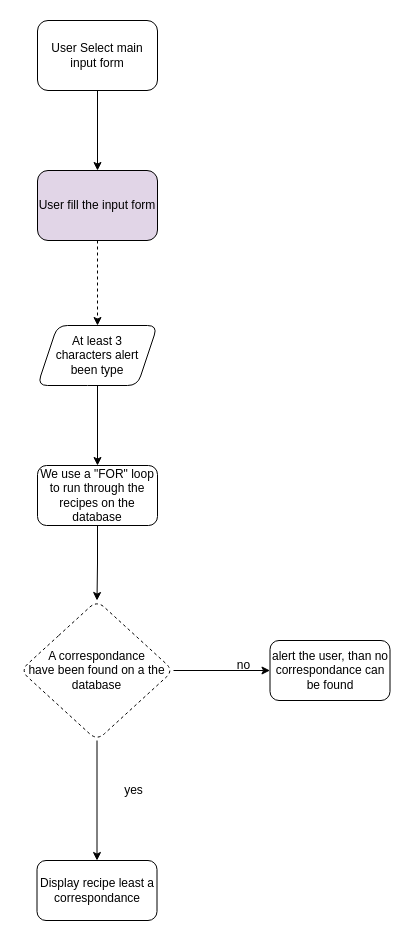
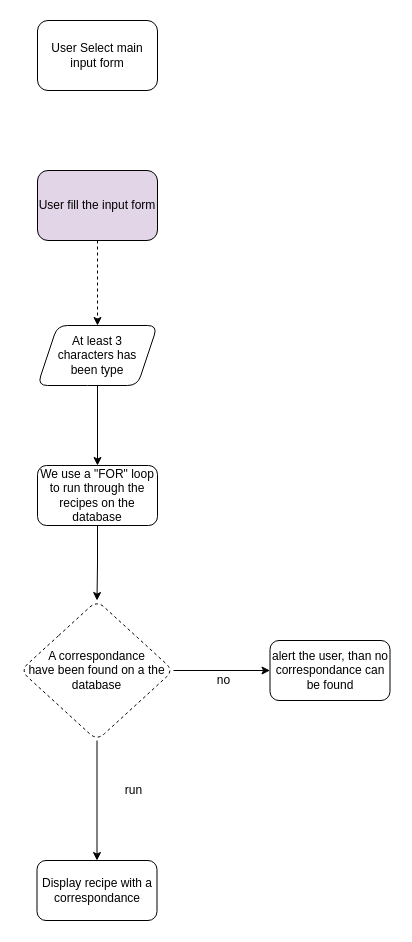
  <mxCell id="0" />
  <mxCell id="1" parent="0" />
- <mxCell id="2" value="" style="edgeStyle=orthogonalEdgeStyle;rounded=0;orthogonalLoop=1;jettySize=auto;html=1;" edge="1" parent="1" source="3" target="5"><mxGeometry relative="1" as="geometry" /></mxCell>
  <mxCell id="3" value="User Select main input form" style="rounded=1;whiteSpace=wrap;html=1;" vertex="1" parent="1"><mxGeometry x="37" y="20" width="120" height="70" as="geometry" /></mxCell>
  <mxCell id="4" value="" style="edgeStyle=orthogonalEdgeStyle;rounded=0;orthogonalLoop=1;jettySize=auto;html=1;dashed=1;" edge="1" parent="1" source="5" target="7"><mxGeometry relative="1" as="geometry" /></mxCell>
  <mxCell id="5" value="User fill the input form" style="rounded=1;whiteSpace=wrap;html=1;fillColor=#e1d5e7;" vertex="1" parent="1"><mxGeometry x="37" y="170" width="120" height="70" as="geometry" /></mxCell>
  <mxCell id="6" value="" style="edgeStyle=orthogonalEdgeStyle;rounded=0;orthogonalLoop=1;jettySize=auto;html=1;" edge="1" parent="1" source="7" target="9"><mxGeometry relative="1" as="geometry" /></mxCell>
- <mxCell id="7" value="At least 3&lt;br&gt;characters alert&lt;br&gt;been type" style="shape=parallelogram;perimeter=parallelogramPerimeter;whiteSpace=wrap;html=1;fixedSize=1;rounded=1;" vertex="1" parent="1"><mxGeometry x="37" y="325" width="120" height="60" as="geometry" /></mxCell>
+ <mxCell id="7" value="At least 3&lt;br&gt;characters has&lt;br&gt;been type" style="shape=parallelogram;perimeter=parallelogramPerimeter;whiteSpace=wrap;html=1;fixedSize=1;rounded=1;" vertex="1" parent="1"><mxGeometry x="37" y="325" width="120" height="60" as="geometry" /></mxCell>
  <mxCell id="8" style="edgeStyle=orthogonalEdgeStyle;rounded=0;orthogonalLoop=1;jettySize=auto;html=1;entryX=0.5;entryY=0;entryDx=0;entryDy=0;" edge="1" parent="1" source="9" target="12"><mxGeometry relative="1" as="geometry" /></mxCell>
  <mxCell id="9" value="We use a &quot;FOR&quot; loop to run through the&lt;br&gt;recipes on the database" style="whiteSpace=wrap;html=1;rounded=1;" vertex="1" parent="1"><mxGeometry x="37" y="465" width="120" height="60" as="geometry" /></mxCell>
  <mxCell id="10" value="" style="edgeStyle=orthogonalEdgeStyle;rounded=0;orthogonalLoop=1;jettySize=auto;html=1;" edge="1" parent="1" source="12" target="13"><mxGeometry relative="1" as="geometry" /></mxCell>
  <mxCell id="11" value="" style="edgeStyle=orthogonalEdgeStyle;rounded=0;orthogonalLoop=1;jettySize=auto;html=1;" edge="1" parent="1" source="12" target="15"><mxGeometry relative="1" as="geometry" /></mxCell>
  <mxCell id="12" value="A correspondance &lt;br&gt;have been found on a the&lt;br&gt;database" style="rhombus;whiteSpace=wrap;html=1;rounded=1;dashed=1;" vertex="1" parent="1"><mxGeometry x="20" y="600" width="153" height="140" as="geometry" /></mxCell>
- <mxCell id="13" value="Display recipe least a correspondance" style="whiteSpace=wrap;html=1;rounded=1;" vertex="1" parent="1"><mxGeometry x="36.5" y="860" width="120" height="60" as="geometry" /></mxCell>
- <mxCell id="14" value="yes" style="text;html=1;align=center;verticalAlign=middle;resizable=0;points=[];autosize=1;strokeColor=none;fillColor=none;" vertex="1" parent="1"><mxGeometry x="118" y="780" width="30" height="20" as="geometry" /></mxCell>
+ <mxCell id="13" value="Display recipe with a correspondance" style="whiteSpace=wrap;html=1;rounded=1;" vertex="1" parent="1"><mxGeometry x="36.5" y="860" width="120" height="60" as="geometry" /></mxCell>
+ <mxCell id="14" value="run" style="text;html=1;align=center;verticalAlign=middle;resizable=0;points=[];autosize=1;strokeColor=none;fillColor=none;" vertex="1" parent="1"><mxGeometry x="118" y="780" width="30" height="20" as="geometry" /></mxCell>
  <mxCell id="15" value="alert the user, than no correspondance can be found" style="whiteSpace=wrap;html=1;rounded=1;" vertex="1" parent="1"><mxGeometry x="269.5" y="640" width="120" height="60" as="geometry" /></mxCell>
- <mxCell id="16" value="no" style="text;html=1;align=center;verticalAlign=middle;resizable=0;points=[];autosize=1;strokeColor=none;fillColor=none;" vertex="1" parent="1"><mxGeometry x="228" y="655" width="30" height="20" as="geometry" /></mxCell>
+ <mxCell id="16" value="no" style="text;html=1;align=center;verticalAlign=middle;resizable=0;points=[];autosize=1;strokeColor=none;fillColor=none;" vertex="1" parent="1"><mxGeometry x="208" y="670" width="30" height="20" as="geometry" /></mxCell>
